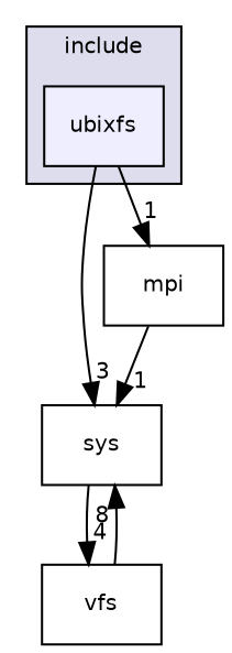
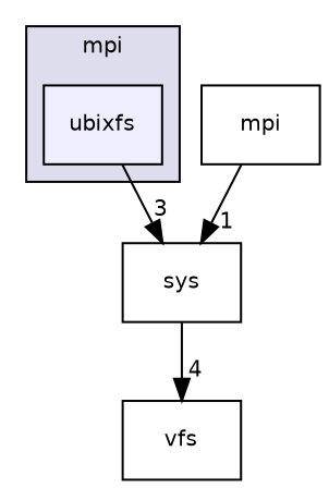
  digraph {
    compound=true
    node [fontname=Helvetica fontsize=10 shape=box]
    edge [headlabel=1 labeldistance=1.5 labelfontname=Helvetica labelfontsize=10]
    n1 [fillcolor="#eeeeff" label=ubixfs pencolor=black style=filled]
    n2 [label=sys]
    n3 [label=mpi]
    n4 [label=vfs]
    subgraph cluster_1 {
      bgcolor="#ddddee"
      fontname=Helvetica
      fontsize=10
-     label=include
+     label=mpi
      pencolor=black
      n1
    }
    n1 -> n2 [headlabel=3]
-   n1 -> n3
    n2 -> n4 [headlabel=4]
    n3 -> n2
-   n4 -> n2 [headlabel=8]
  }
